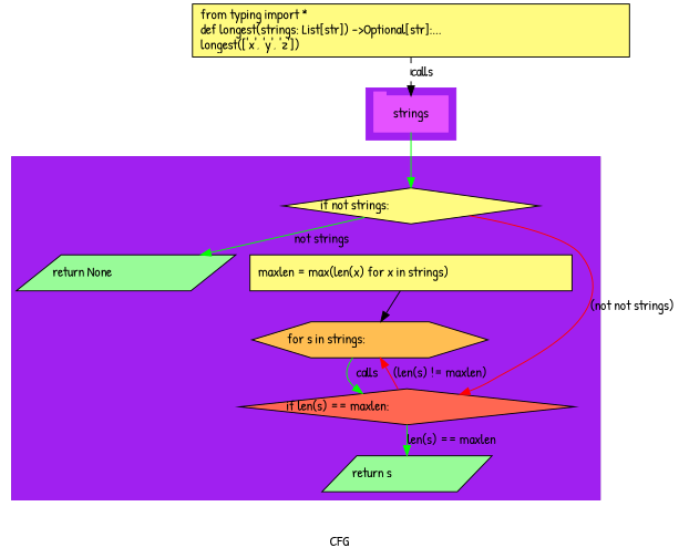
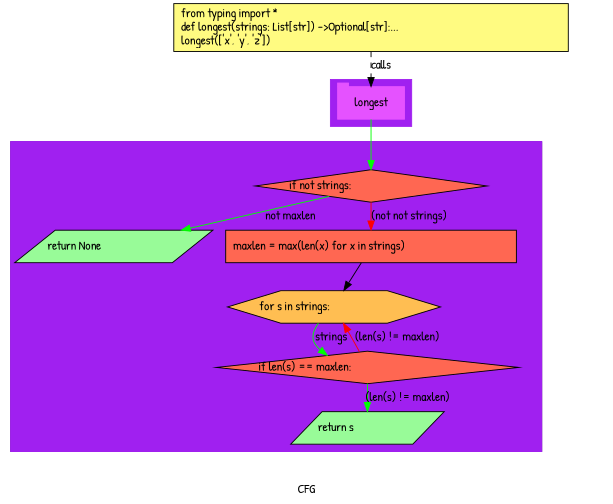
  digraph {
    compound=True
    fontname="Patrick Hand"
    label=CFG
    pack=False
    rankdir=TB
    ranksep=0.02
    node [fontname="Patrick Hand" shape=diamond style="filled,solid" fillcolor="#FF6752"]
    edge [color=green fontname="Patrick Hand"]
-   n1 [color="#E552FF" height=0.5 label=strings linenum="[13]" shape=tab style=filled width=1.0278 fillcolor=""]
-   n2 [fillcolor="#FFFB81" height=0.5 label="if not strings:\l" linenum="[5]" width=3.5745]
+   n1 [color="#E552FF" height=0.5 label=longest linenum="[13]" shape=tab style=filled width=1.0278 fillcolor=""]
+   n2 [height=0.5 label="if not strings:\l" linenum="[5]" width=3.5745]
    n3 [fillcolor="#98fb98" height=0.5 label="return None\l" linenum="[6]" shape=parallelogram width=2.8323]
-   n4 [fillcolor="#FFFB81" height=0.5 label="maxlen = max(len(x) for x in strings)\l" linenum="[8]" shape=rectangle width=4.4722]
+   n4 [height=0.5 label="maxlen = max(len(x) for x in strings)\l" linenum="[8]" shape=rectangle width=4.4722]
    n5 [fillcolor="#FFBE52" height=0.5 label="for s in strings:\l" linenum="[9]" shape=hexagon width=3.273]
    n6 [height=0.5 label="if len(s) == maxlen:\l" linenum="[10]" width=4.6469]
    n7 [fillcolor="#98fb98" height=0.5 label="return s\l" linenum="[11]" shape=parallelogram width=2.1971]
    n8 [fillcolor="#FFFB81" height=0.73611 label="from typing import *\ldef longest(strings: List[str]) ->Optional[str]:...\llongest(['x', 'y', 'z'])\l" linenum="[1]" shape=rectangle width=6.0694]
    subgraph cluster_1 {
      color=purple
      compound=true
      label=""
      shape=tab
      style=filled
      n1
    }
    subgraph cluster_2 {
      label=from
      n2
      n3
      n4
      n5
      n6
      n7
      subgraph cluster_3 {
        color=purple
        compound=true
        label=""
        shape=tab
        style=filled
      }
      subgraph cluster_4 {
        color=purple
        compound=true
        label=""
        shape=tab
        style=filled
      }
    }
    n1 -> n2
-   n2 -> n3 [label="not strings"]
-   n2 -> n6 [color=red label="(not not strings)"]
+   n2 -> n3 [label="not maxlen"]
+   n2 -> n4 [color=red label="(not not strings)"]
    n4 -> n5 [color=black]
-   n5 -> n6 [label=calls]
+   n5 -> n6 [label=strings]
    n6 -> n5 [color=red label="(len(s) != maxlen)"]
-   n6 -> n7 [label="len(s) == maxlen"]
+   n6 -> n7 [label="(len(s) != maxlen)"]
    n8 -> n1 [label=calls style=dashed color=""]
  }
